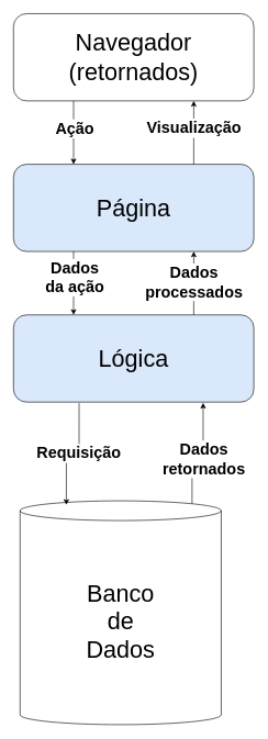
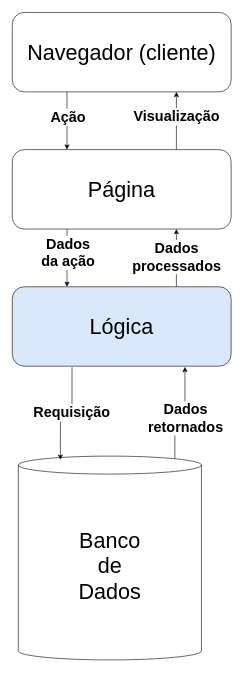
  <mxCell id="0" />
  <mxCell id="1" parent="0" />
  <mxCell id="2" value="&lt;font style=&quot;font-size: 36px;&quot;&gt;&lt;span style=&quot;font-weight: normal;&quot;&gt;Banco&lt;/span&gt;&lt;/font&gt;&lt;div&gt;&lt;font style=&quot;font-size: 36px;&quot;&gt;&lt;span style=&quot;font-weight: normal;&quot;&gt;de&lt;/span&gt;&lt;/font&gt;&lt;/div&gt;&lt;div&gt;&lt;font style=&quot;font-size: 36px;&quot;&gt;&lt;span style=&quot;font-weight: normal;&quot;&gt;Dados&lt;/span&gt;&lt;/font&gt;&lt;/div&gt;" style="shape=cylinder3;whiteSpace=wrap;html=1;boundedLbl=1;backgroundOutline=1;size=15;fontStyle=1" parent="1" vertex="1"><mxGeometry x="30" y="760" width="305.5" height="340" as="geometry" /></mxCell>
  <mxCell id="3" style="edgeStyle=orthogonalEdgeStyle;rounded=0;orthogonalLoop=1;jettySize=auto;html=1;entryX=0.23;entryY=0.018;entryDx=0;entryDy=0;entryPerimeter=0;exitX=0.273;exitY=1.013;exitDx=0;exitDy=0;exitPerimeter=0;" parent="1" source="10" target="2" edge="1"><mxGeometry relative="1" as="geometry"><mxPoint x="119" y="620" as="sourcePoint" /></mxGeometry></mxCell>
  <mxCell id="4" value="&lt;font style=&quot;font-size: 24px;&quot;&gt;Requisição&lt;/font&gt;" style="edgeLabel;html=1;align=center;verticalAlign=middle;resizable=0;points=[];fontStyle=1" parent="3" vertex="1" connectable="0"><mxGeometry x="-0.178" y="-1" relative="1" as="geometry"><mxPoint y="5" as="offset" /></mxGeometry></mxCell>
  <mxCell id="5" style="edgeStyle=orthogonalEdgeStyle;rounded=0;orthogonalLoop=1;jettySize=auto;html=1;exitX=0.855;exitY=0;exitDx=0;exitDy=4.35;exitPerimeter=0;entryX=0.789;entryY=1.009;entryDx=0;entryDy=0;entryPerimeter=0;" parent="1" source="2" target="10" edge="1"><mxGeometry relative="1" as="geometry" /></mxCell>
  <mxCell id="6" value="&lt;span style=&quot;font-size: 24px;&quot;&gt;Dados&lt;/span&gt;&lt;div&gt;&lt;span style=&quot;font-size: 24px;&quot;&gt;retornados&lt;/span&gt;&lt;/div&gt;" style="edgeLabel;html=1;align=center;verticalAlign=middle;resizable=0;points=[];fontStyle=1" parent="5" vertex="1" connectable="0"><mxGeometry x="0.158" y="1" relative="1" as="geometry"><mxPoint x="2" y="13" as="offset" /></mxGeometry></mxCell>
  <mxCell id="7" value="" style="group" vertex="1" connectable="0" parent="1"><mxGeometry x="20" y="20" width="365" height="590" as="geometry" /></mxCell>
- <mxCell id="8" value="&lt;font style=&quot;font-size: 36px;&quot;&gt;Navegador (retornados)&lt;/font&gt;" style="rounded=1;whiteSpace=wrap;html=1;" parent="7" vertex="1"><mxGeometry width="365" height="132.449" as="geometry" /></mxCell>
- <mxCell id="9" value="&lt;font style=&quot;font-size: 36px;&quot;&gt;Página&lt;/font&gt;" style="rounded=1;whiteSpace=wrap;html=1;fillColor=#dae8fc;" parent="7" vertex="1"><mxGeometry y="228.776" width="365" height="132.449" as="geometry" /></mxCell>
+ <mxCell id="8" value="&lt;font style=&quot;font-size: 36px;&quot;&gt;Navegador (cliente)&lt;/font&gt;" style="rounded=1;whiteSpace=wrap;html=1;" parent="7" vertex="1"><mxGeometry width="365" height="132.449" as="geometry" /></mxCell>
+ <mxCell id="9" value="&lt;font style=&quot;font-size: 36px;&quot;&gt;Página&lt;/font&gt;" style="rounded=1;whiteSpace=wrap;html=1;" parent="7" vertex="1"><mxGeometry y="228.776" width="365" height="132.449" as="geometry" /></mxCell>
  <mxCell id="10" value="&lt;font style=&quot;font-size: 36px;&quot;&gt;Lógica&lt;/font&gt;" style="rounded=1;whiteSpace=wrap;html=1;fillColor=#dae8fc;" parent="7" vertex="1"><mxGeometry y="457.551" width="365" height="132.449" as="geometry" /></mxCell>
  <mxCell id="11" style="edgeStyle=orthogonalEdgeStyle;rounded=0;orthogonalLoop=1;jettySize=auto;html=1;exitX=0.25;exitY=1;exitDx=0;exitDy=0;entryX=0.25;entryY=0;entryDx=0;entryDy=0;" parent="7" source="8" target="9" edge="1"><mxGeometry relative="1" as="geometry" /></mxCell>
  <mxCell id="12" value="&lt;b&gt;&lt;font style=&quot;font-size: 24px;&quot;&gt;Ação&lt;/font&gt;&lt;/b&gt;" style="edgeLabel;html=1;align=center;verticalAlign=middle;resizable=0;points=[];" parent="11" vertex="1" connectable="0"><mxGeometry x="-0.123" y="1" relative="1" as="geometry"><mxPoint as="offset" /></mxGeometry></mxCell>
  <mxCell id="13" style="edgeStyle=orthogonalEdgeStyle;rounded=0;orthogonalLoop=1;jettySize=auto;html=1;exitX=0.75;exitY=0;exitDx=0;exitDy=0;entryX=0.75;entryY=1;entryDx=0;entryDy=0;" parent="7" source="9" target="8" edge="1"><mxGeometry relative="1" as="geometry" /></mxCell>
  <mxCell id="14" value="&lt;font style=&quot;font-size: 24px;&quot;&gt;Visualização&lt;/font&gt;" style="edgeLabel;html=1;align=center;verticalAlign=middle;resizable=0;points=[];fontStyle=1" parent="13" vertex="1" connectable="0"><mxGeometry x="0.15" relative="1" as="geometry"><mxPoint as="offset" /></mxGeometry></mxCell>
  <mxCell id="15" style="edgeStyle=orthogonalEdgeStyle;rounded=0;orthogonalLoop=1;jettySize=auto;html=1;exitX=0.25;exitY=1;exitDx=0;exitDy=0;entryX=0.25;entryY=0;entryDx=0;entryDy=0;" parent="7" source="9" target="10" edge="1"><mxGeometry relative="1" as="geometry" /></mxCell>
  <mxCell id="16" value="&lt;font style=&quot;font-size: 24px;&quot;&gt;Dados&lt;br&gt;da ação&lt;/font&gt;" style="edgeLabel;html=1;align=center;verticalAlign=middle;resizable=0;points=[];fontStyle=1" parent="15" vertex="1" connectable="0"><mxGeometry x="-0.191" y="1" relative="1" as="geometry"><mxPoint as="offset" /></mxGeometry></mxCell>
  <mxCell id="17" style="edgeStyle=orthogonalEdgeStyle;rounded=0;orthogonalLoop=1;jettySize=auto;html=1;exitX=0.75;exitY=0;exitDx=0;exitDy=0;entryX=0.75;entryY=1;entryDx=0;entryDy=0;" parent="7" source="10" target="9" edge="1"><mxGeometry relative="1" as="geometry" /></mxCell>
  <mxCell id="18" value="&lt;font style=&quot;font-size: 24px;&quot;&gt;Dados&lt;/font&gt;&lt;div&gt;&lt;font style=&quot;font-size: 24px;&quot;&gt;processados&lt;/font&gt;&lt;/div&gt;" style="edgeLabel;html=1;align=center;verticalAlign=middle;resizable=0;points=[];fontStyle=1" parent="17" vertex="1" connectable="0"><mxGeometry x="0.237" relative="1" as="geometry"><mxPoint y="10" as="offset" /></mxGeometry></mxCell>
